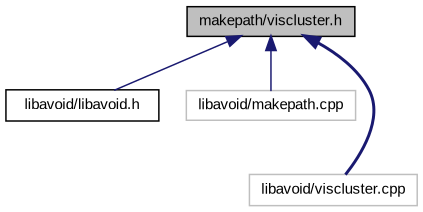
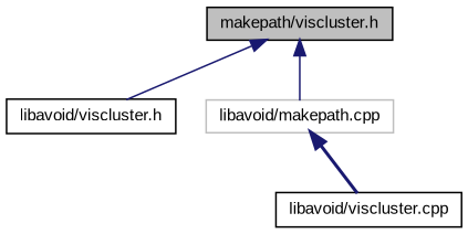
  digraph {
    fontname="Liberation Sans"
    node [color=black fillcolor=white fontname="Liberation Sans" fontsize=10 shape=record style=filled]
    edge [color=midnightblue dir=back fontname="Liberation Sans" fontsize=10 labelfontname=Helvetica labelfontsize=10 style=solid]
    n1 [fillcolor=grey75 fontcolor=black height=0.2 label="makepath/viscluster.h" width=0.4]
-   n2 [height=0.2 label="libavoid/libavoid.h" width=0.4]
+   n2 [height=0.2 label="libavoid/viscluster.h" width=0.4]
    n3 [color=grey75 height=0.2 label="libavoid/makepath.cpp" width=0.4]
-   n4 [color=grey75 height=0.2 label="libavoid/viscluster.cpp" width=0.4]
+   n4 [height=0.2 label="libavoid/viscluster.cpp" width=0.4]
    n1 -> n2
    n1 -> n3
-   n1 -> n4 [style=bold]
+   n3 -> n4 [style=bold]
  }
